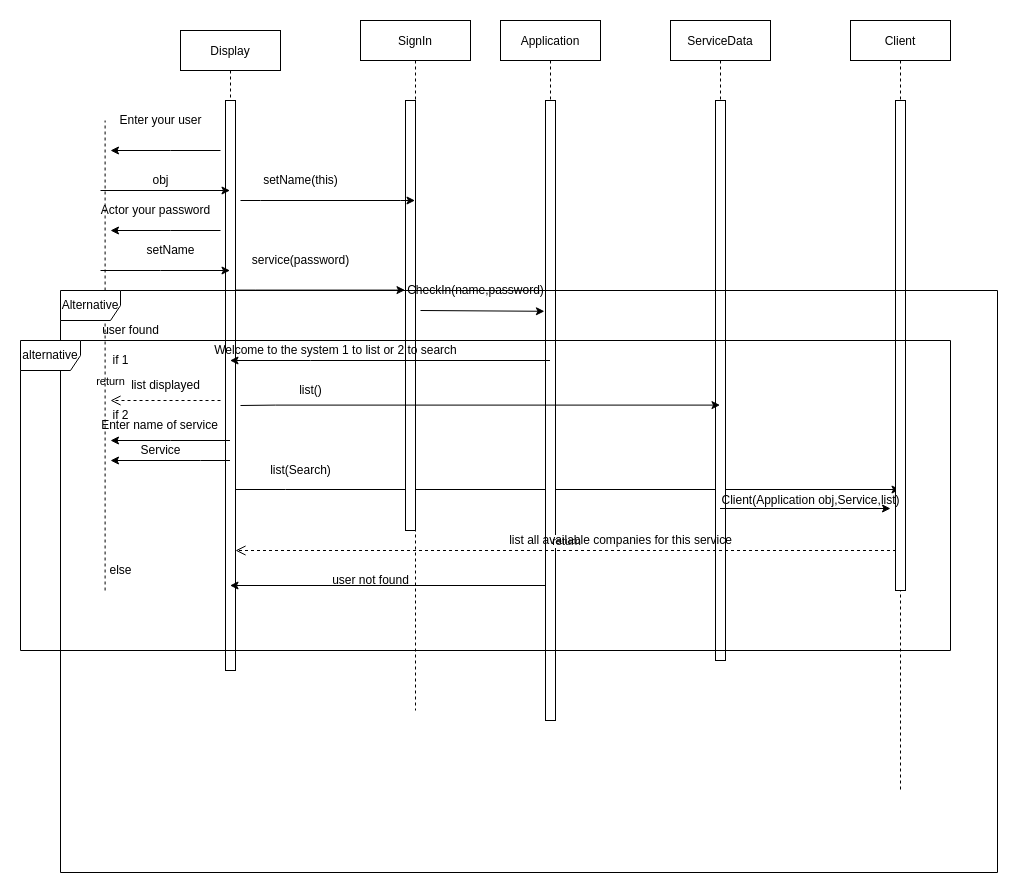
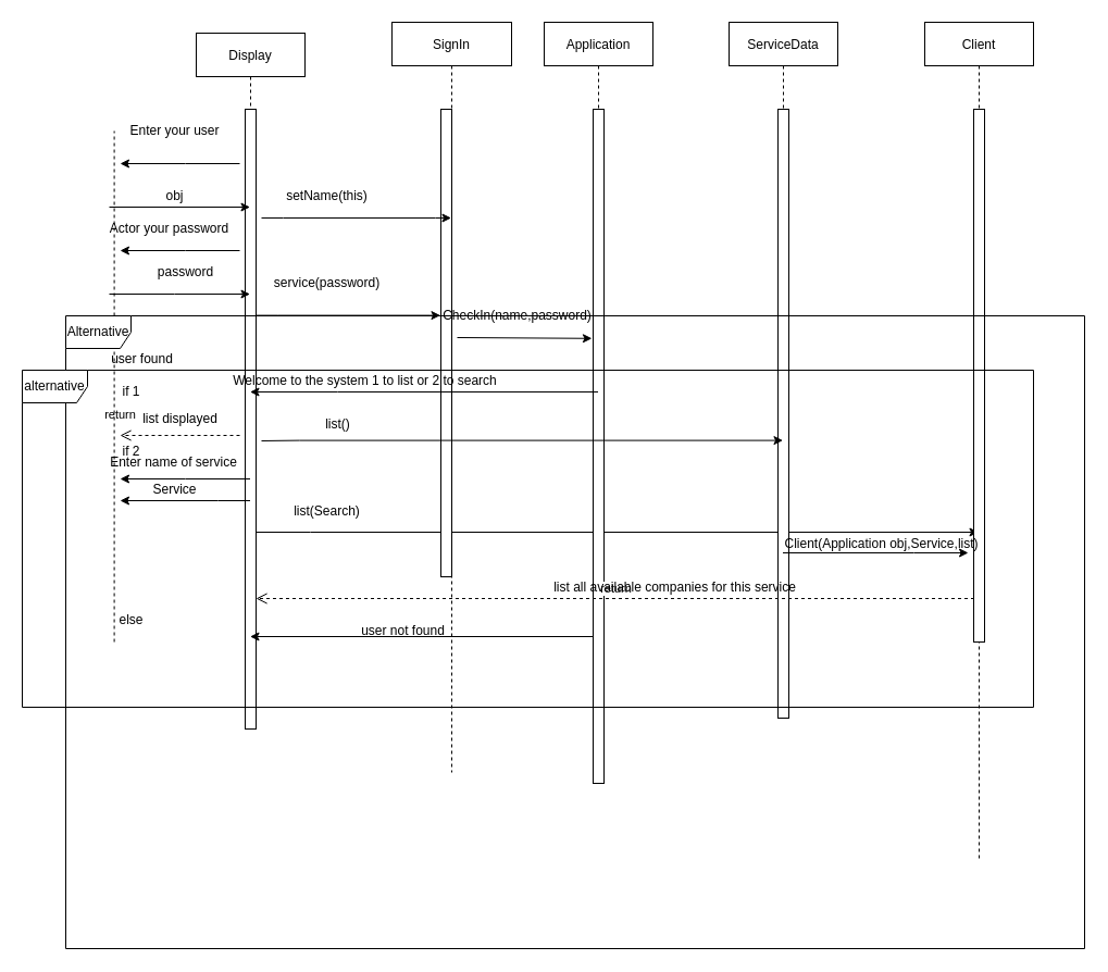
  <mxCell id="0" />
  <mxCell id="1" parent="0" />
  <mxCell id="2" value="Display" style="shape=umlLifeline;perimeter=lifelinePerimeter;container=1;collapsible=0;recursiveResize=0;rounded=0;shadow=0;strokeWidth=1;" parent="1" vertex="1"><mxGeometry x="180" y="30" width="100" height="640" as="geometry" /></mxCell>
  <mxCell id="3" value="" style="points=[];perimeter=orthogonalPerimeter;rounded=0;shadow=0;strokeWidth=1;" parent="2" vertex="1"><mxGeometry x="45" y="70" width="10" height="570" as="geometry" /></mxCell>
  <mxCell id="4" value="Actor your password" style="text;html=1;align=center;verticalAlign=middle;resizable=0;points=[];autosize=1;strokeColor=none;fillColor=none;" vertex="1" parent="2"><mxGeometry x="-90" y="165" width="130" height="30" as="geometry" /></mxCell>
  <mxCell id="5" value="return" style="html=1;verticalAlign=bottom;endArrow=open;dashed=1;endSize=8;rounded=0;" edge="1" parent="2"><mxGeometry x="1" y="-10" relative="1" as="geometry"><mxPoint x="40" y="370" as="sourcePoint" /><mxPoint x="-70" y="370" as="targetPoint" /><Array as="points" /><mxPoint as="offset" /></mxGeometry></mxCell>
  <mxCell id="6" value="Enter name of service" style="text;html=1;align=center;verticalAlign=middle;resizable=0;points=[];autosize=1;strokeColor=none;fillColor=none;" vertex="1" parent="2"><mxGeometry x="-91" y="380" width="140" height="30" as="geometry" /></mxCell>
  <mxCell id="7" value="" style="endArrow=classic;html=1;rounded=0;" edge="1" parent="2" target="16"><mxGeometry width="50" height="50" relative="1" as="geometry"><mxPoint x="55" y="459" as="sourcePoint" /><mxPoint x="155" y="459" as="targetPoint" /><Array as="points"><mxPoint x="105" y="459" /></Array></mxGeometry></mxCell>
  <mxCell id="8" value="if 2" style="text;html=1;align=center;verticalAlign=middle;resizable=0;points=[];autosize=1;strokeColor=none;fillColor=none;" vertex="1" parent="2"><mxGeometry x="-80" y="370" width="40" height="30" as="geometry" /></mxCell>
  <mxCell id="9" value="SignIn" style="shape=umlLifeline;perimeter=lifelinePerimeter;container=1;collapsible=0;recursiveResize=0;rounded=0;shadow=0;strokeWidth=1;" parent="1" vertex="1"><mxGeometry x="360" y="20" width="110" height="690" as="geometry" /></mxCell>
  <mxCell id="10" value="" style="points=[];perimeter=orthogonalPerimeter;rounded=0;shadow=0;strokeWidth=1;" parent="9" vertex="1"><mxGeometry x="45" y="80" width="10" height="430" as="geometry" /></mxCell>
  <mxCell id="11" value="" style="endArrow=classic;html=1;rounded=0;" edge="1" parent="9"><mxGeometry width="50" height="50" relative="1" as="geometry"><mxPoint x="-125" y="269.6" as="sourcePoint" /><mxPoint x="44.5" y="269.6" as="targetPoint" /><Array as="points"><mxPoint x="-105" y="269.6" /><mxPoint x="35" y="269.6" /></Array></mxGeometry></mxCell>
  <mxCell id="12" value="Welcome to the system 1 to list or 2 to search" style="text;html=1;align=center;verticalAlign=middle;resizable=0;points=[];autosize=1;strokeColor=none;fillColor=none;" vertex="1" parent="9"><mxGeometry x="-160" y="315" width="270" height="30" as="geometry" /></mxCell>
  <mxCell id="13" value="Application" style="shape=umlLifeline;perimeter=lifelinePerimeter;container=1;collapsible=0;recursiveResize=0;rounded=0;shadow=0;strokeWidth=1;" vertex="1" parent="1"><mxGeometry x="500" y="20" width="100" height="690" as="geometry" /></mxCell>
  <mxCell id="14" value="" style="points=[];perimeter=orthogonalPerimeter;rounded=0;shadow=0;strokeWidth=1;" vertex="1" parent="13"><mxGeometry x="45" y="80" width="10" height="620" as="geometry" /></mxCell>
  <mxCell id="15" value="" style="endArrow=classic;html=1;rounded=0;" edge="1" parent="13" target="2"><mxGeometry width="50" height="50" relative="1" as="geometry"><mxPoint x="45" y="565" as="sourcePoint" /><mxPoint x="-74.5" y="565" as="targetPoint" /><Array as="points"><mxPoint x="15.5" y="565" /></Array></mxGeometry></mxCell>
  <mxCell id="16" value="Client" style="shape=umlLifeline;perimeter=lifelinePerimeter;container=1;collapsible=0;recursiveResize=0;rounded=0;shadow=0;strokeWidth=1;" vertex="1" parent="1"><mxGeometry x="850" y="20" width="100" height="770" as="geometry" /></mxCell>
  <mxCell id="17" value="" style="points=[];perimeter=orthogonalPerimeter;rounded=0;shadow=0;strokeWidth=1;" vertex="1" parent="16"><mxGeometry x="45" y="80" width="10" height="490" as="geometry" /></mxCell>
  <mxCell id="18" value="ServiceData" style="shape=umlLifeline;perimeter=lifelinePerimeter;container=1;collapsible=0;recursiveResize=0;rounded=0;shadow=0;strokeWidth=1;" vertex="1" parent="1"><mxGeometry x="670" y="20" width="100" height="640" as="geometry" /></mxCell>
  <mxCell id="19" value="" style="points=[];perimeter=orthogonalPerimeter;rounded=0;shadow=0;strokeWidth=1;" vertex="1" parent="18"><mxGeometry x="45" y="80" width="10" height="560" as="geometry" /></mxCell>
  <mxCell id="20" value="" style="endArrow=none;dashed=1;html=1;rounded=0;" edge="1" parent="1"><mxGeometry width="50" height="50" relative="1" as="geometry"><mxPoint x="104.6" y="590" as="sourcePoint" /><mxPoint x="104.6" y="120" as="targetPoint" /></mxGeometry></mxCell>
  <mxCell id="21" value="" style="endArrow=classic;html=1;rounded=0;" edge="1" parent="1"><mxGeometry width="50" height="50" relative="1" as="geometry"><mxPoint x="220" y="150" as="sourcePoint" /><mxPoint x="110" y="150" as="targetPoint" /><Array as="points"><mxPoint x="170" y="150" /></Array></mxGeometry></mxCell>
  <mxCell id="22" value="Enter your user" style="text;html=1;align=center;verticalAlign=middle;resizable=0;points=[];autosize=1;strokeColor=none;fillColor=none;" vertex="1" parent="1"><mxGeometry x="105" y="105" width="110" height="30" as="geometry" /></mxCell>
  <mxCell id="23" value="" style="endArrow=classic;html=1;rounded=0;" edge="1" parent="1" target="2"><mxGeometry width="50" height="50" relative="1" as="geometry"><mxPoint x="100" y="190" as="sourcePoint" /><mxPoint x="80" y="230" as="targetPoint" /><Array as="points" /></mxGeometry></mxCell>
  <mxCell id="24" value="obj" style="text;html=1;align=center;verticalAlign=middle;resizable=0;points=[];autosize=1;strokeColor=none;fillColor=none;" vertex="1" parent="1"><mxGeometry x="135" y="165" width="50" height="30" as="geometry" /></mxCell>
  <mxCell id="25" value="" style="endArrow=classic;html=1;rounded=0;" edge="1" parent="1" target="9"><mxGeometry width="50" height="50" relative="1" as="geometry"><mxPoint x="240" y="200" as="sourcePoint" /><mxPoint x="230" y="240" as="targetPoint" /><Array as="points"><mxPoint x="260" y="200" /><mxPoint x="400" y="200" /></Array></mxGeometry></mxCell>
  <mxCell id="26" value="setName(this)" style="text;html=1;align=center;verticalAlign=middle;resizable=0;points=[];autosize=1;strokeColor=none;fillColor=none;" vertex="1" parent="1"><mxGeometry x="245" y="165" width="110" height="30" as="geometry" /></mxCell>
  <mxCell id="27" value="" style="endArrow=classic;html=1;rounded=0;" edge="1" parent="1"><mxGeometry width="50" height="50" relative="1" as="geometry"><mxPoint x="220" y="230" as="sourcePoint" /><mxPoint x="110" y="230" as="targetPoint" /><Array as="points"><mxPoint x="170" y="230" /></Array></mxGeometry></mxCell>
  <mxCell id="28" value="" style="endArrow=classic;html=1;rounded=0;" edge="1" parent="1" target="2"><mxGeometry width="50" height="50" relative="1" as="geometry"><mxPoint x="100" y="270" as="sourcePoint" /><mxPoint x="105" y="310" as="targetPoint" /><Array as="points"><mxPoint x="160" y="270" /></Array></mxGeometry></mxCell>
- <mxCell id="29" value="setName" style="text;html=1;align=center;verticalAlign=middle;resizable=0;points=[];autosize=1;strokeColor=none;fillColor=none;" vertex="1" parent="1"><mxGeometry x="135" y="235" width="70" height="30" as="geometry" /></mxCell>
+ <mxCell id="29" value="password" style="text;html=1;align=center;verticalAlign=middle;resizable=0;points=[];autosize=1;strokeColor=none;fillColor=none;" vertex="1" parent="1"><mxGeometry x="135" y="235" width="70" height="30" as="geometry" /></mxCell>
  <mxCell id="30" value="service(password)" style="text;html=1;align=center;verticalAlign=middle;resizable=0;points=[];autosize=1;strokeColor=none;fillColor=none;" vertex="1" parent="1"><mxGeometry x="225" y="245" width="150" height="30" as="geometry" /></mxCell>
  <mxCell id="31" value="" style="endArrow=classic;html=1;rounded=0;entryX=-0.108;entryY=0.34;entryDx=0;entryDy=0;entryPerimeter=0;" edge="1" parent="1" target="14"><mxGeometry width="50" height="50" relative="1" as="geometry"><mxPoint x="420" y="310" as="sourcePoint" /><mxPoint x="574.5" y="310" as="targetPoint" /><Array as="points" /></mxGeometry></mxCell>
  <mxCell id="32" value="CheckIn(name,password)" style="text;html=1;align=center;verticalAlign=middle;resizable=0;points=[];autosize=1;strokeColor=none;fillColor=none;" vertex="1" parent="1"><mxGeometry x="395" y="275" width="160" height="30" as="geometry" /></mxCell>
  <mxCell id="33" value="" style="endArrow=classic;html=1;rounded=0;" edge="1" parent="1" source="13" target="2"><mxGeometry width="50" height="50" relative="1" as="geometry"><mxPoint x="260" y="360" as="sourcePoint" /><mxPoint x="360" y="360" as="targetPoint" /><Array as="points"><mxPoint x="310" y="360" /></Array></mxGeometry></mxCell>
  <mxCell id="34" value="" style="endArrow=classic;html=1;rounded=0;" edge="1" parent="1" target="18"><mxGeometry width="50" height="50" relative="1" as="geometry"><mxPoint x="240" y="405" as="sourcePoint" /><mxPoint x="325" y="404.6" as="targetPoint" /><Array as="points"><mxPoint x="275" y="404.6" /></Array></mxGeometry></mxCell>
  <mxCell id="35" value="list()" style="text;html=1;align=center;verticalAlign=middle;resizable=0;points=[];autosize=1;strokeColor=none;fillColor=none;" vertex="1" parent="1"><mxGeometry x="285" y="375" width="50" height="30" as="geometry" /></mxCell>
  <mxCell id="36" value="list displayed" style="text;html=1;align=center;verticalAlign=middle;resizable=0;points=[];autosize=1;strokeColor=none;fillColor=none;" vertex="1" parent="1"><mxGeometry x="120" y="370" width="90" height="30" as="geometry" /></mxCell>
  <mxCell id="37" value="" style="endArrow=classic;html=1;rounded=0;" edge="1" parent="1" source="2"><mxGeometry width="50" height="50" relative="1" as="geometry"><mxPoint x="125" y="510" as="sourcePoint" /><mxPoint x="110" y="440" as="targetPoint" /><Array as="points"><mxPoint x="170" y="440" /></Array></mxGeometry></mxCell>
  <mxCell id="38" value="" style="endArrow=classic;html=1;rounded=0;" edge="1" parent="1" source="2"><mxGeometry width="50" height="50" relative="1" as="geometry"><mxPoint x="135" y="520" as="sourcePoint" /><mxPoint x="110" y="460" as="targetPoint" /><Array as="points"><mxPoint x="200" y="460" /></Array></mxGeometry></mxCell>
  <mxCell id="39" value="Service" style="text;html=1;align=center;verticalAlign=middle;resizable=0;points=[];autosize=1;strokeColor=none;fillColor=none;" vertex="1" parent="1"><mxGeometry x="130" y="435" width="60" height="30" as="geometry" /></mxCell>
  <mxCell id="40" value="list(Search)" style="text;html=1;align=center;verticalAlign=middle;resizable=0;points=[];autosize=1;strokeColor=none;fillColor=none;" vertex="1" parent="1"><mxGeometry x="260" y="455" width="80" height="30" as="geometry" /></mxCell>
  <mxCell id="41" value="if 1" style="text;html=1;align=center;verticalAlign=middle;resizable=0;points=[];autosize=1;strokeColor=none;fillColor=none;" vertex="1" parent="1"><mxGeometry x="100" y="345" width="40" height="30" as="geometry" /></mxCell>
  <mxCell id="42" value="user found" style="text;html=1;align=center;verticalAlign=middle;resizable=0;points=[];autosize=1;strokeColor=none;fillColor=none;" vertex="1" parent="1"><mxGeometry x="90" y="315" width="80" height="30" as="geometry" /></mxCell>
  <mxCell id="43" value="" style="endArrow=classic;html=1;rounded=0;" edge="1" parent="1" source="18"><mxGeometry width="50" height="50" relative="1" as="geometry"><mxPoint x="790" y="508" as="sourcePoint" /><mxPoint x="890" y="508" as="targetPoint" /><Array as="points"><mxPoint x="840" y="508" /></Array></mxGeometry></mxCell>
  <mxCell id="44" value="Client(Application obj,Service,list)" style="text;html=1;align=center;verticalAlign=middle;resizable=0;points=[];autosize=1;strokeColor=none;fillColor=none;" vertex="1" parent="1"><mxGeometry x="710" y="485" width="200" height="30" as="geometry" /></mxCell>
  <mxCell id="45" value="return" style="html=1;verticalAlign=bottom;endArrow=open;dashed=1;endSize=8;rounded=0;" edge="1" parent="1" target="3"><mxGeometry relative="1" as="geometry"><mxPoint x="895.5" y="550" as="sourcePoint" /><mxPoint x="570" y="550" as="targetPoint" /><Array as="points" /></mxGeometry></mxCell>
  <mxCell id="46" value="list all available companies for this service" style="text;html=1;align=center;verticalAlign=middle;resizable=0;points=[];autosize=1;strokeColor=none;fillColor=none;" vertex="1" parent="1"><mxGeometry x="495" y="525" width="250" height="30" as="geometry" /></mxCell>
  <mxCell id="47" value="else" style="text;html=1;align=center;verticalAlign=middle;resizable=0;points=[];autosize=1;strokeColor=none;fillColor=none;" vertex="1" parent="1"><mxGeometry x="95" y="555" width="50" height="30" as="geometry" /></mxCell>
  <mxCell id="48" value="user not found" style="text;html=1;align=center;verticalAlign=middle;resizable=0;points=[];autosize=1;strokeColor=none;fillColor=none;" vertex="1" parent="1"><mxGeometry x="320" y="565" width="100" height="30" as="geometry" /></mxCell>
  <mxCell id="49" value="Alternative" style="shape=umlFrame;whiteSpace=wrap;html=1;" vertex="1" parent="1"><mxGeometry y="290" width="937" height="582" as="geometry" x="60" /></mxCell>
  <mxCell id="50" value="alternative" style="shape=umlFrame;whiteSpace=wrap;html=1;" vertex="1" parent="1"><mxGeometry x="20" y="340" width="930" height="310" as="geometry" /></mxCell>
